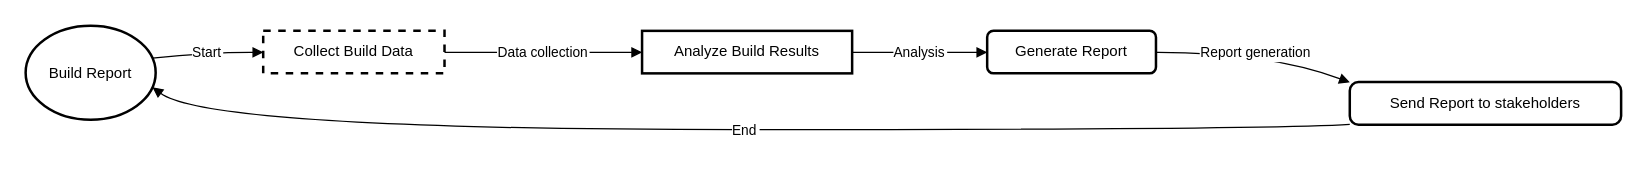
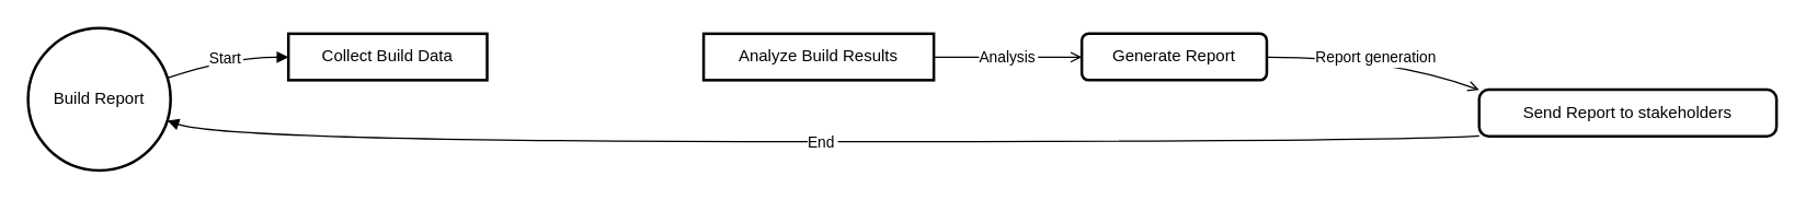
  <mxCell id="0" />
  <mxCell id="1" parent="0" />
- <mxCell id="2" value="Build Report" style="ellipse;aspect=fixed;strokeWidth=2;whiteSpace=wrap;" vertex="1" parent="1"><mxGeometry x="20" y="20" width="104" height="75" as="geometry" /></mxCell>
- <mxCell id="3" value="Collect Build Data" style="whiteSpace=wrap;strokeWidth=2;dashed=1;" vertex="1" parent="1"><mxGeometry x="210" y="24" width="145" height="34" as="geometry" /></mxCell>
+ <mxCell id="2" value="Build Report" style="ellipse;aspect=fixed;strokeWidth=2;whiteSpace=wrap;" vertex="1" parent="1"><mxGeometry width="104" height="104" as="geometry" x="20" y="20" /></mxCell>
+ <mxCell id="3" value="Collect Build Data" style="whiteSpace=wrap;strokeWidth=2;" vertex="1" parent="1"><mxGeometry x="210" y="24" width="145" height="34" as="geometry" /></mxCell>
  <mxCell id="4" value="Analyze Build Results" style="whiteSpace=wrap;strokeWidth=2;" vertex="1" parent="1"><mxGeometry x="513" y="24" width="168" height="34" as="geometry" /></mxCell>
  <mxCell id="5" value="Generate Report" style="whiteSpace=wrap;strokeWidth=2;rounded=1;" vertex="1" parent="1"><mxGeometry x="789" y="24" width="135" height="34" as="geometry" /></mxCell>
  <mxCell id="6" value="Send Report to stakeholders" style="rounded=1;absoluteArcSize=1;arcSize=14;whiteSpace=wrap;strokeWidth=2;" vertex="1" parent="1"><mxGeometry x="1079" y="65" width="217" height="34" as="geometry" /></mxCell>
  <mxCell id="7" value="Start" style="curved=1;startArrow=none;endArrow=block;exitX=0.999;exitY=0.338;entryX=-0.003;entryY=0.506;" edge="1" parent="1" source="2" target="3"><mxGeometry relative="1" as="geometry"><Array as="points"><mxPoint x="167" y="41" /></Array></mxGeometry></mxCell>
- <mxCell id="8" value="Data collection" style="curved=1;startArrow=none;endArrow=block;exitX=0.996;exitY=0.506;entryX=0.001;entryY=0.506;" edge="1" parent="1" source="3" target="4"><mxGeometry relative="1" as="geometry"><Array as="points" /></mxGeometry></mxCell>
- <mxCell id="9" value="Analysis" style="curved=1;startArrow=none;endArrow=block;exitX=1.0;exitY=0.506;entryX=0.002;entryY=0.506;" edge="1" parent="1" source="4" target="5"><mxGeometry relative="1" as="geometry"><Array as="points" /></mxGeometry></mxCell>
- <mxCell id="10" value="Report generation" style="curved=1;startArrow=none;endArrow=block;exitX=1.0;exitY=0.506;entryX=-0.002;entryY=0.004;" edge="1" parent="1" source="5" target="6"><mxGeometry relative="1" as="geometry"><Array as="points"><mxPoint x="1014" y="41" /></Array></mxGeometry></mxCell>
+ <mxCell id="9" value="Analysis" style="curved=1;startArrow=none;endArrow=open;exitX=1.0;exitY=0.506;entryX=0.002;entryY=0.506;" edge="1" parent="1" source="4" target="5"><mxGeometry relative="1" as="geometry"><Array as="points" /></mxGeometry></mxCell>
+ <mxCell id="10" value="Report generation" style="curved=1;startArrow=none;endArrow=open;exitX=1.0;exitY=0.506;entryX=-0.002;entryY=0.004;" edge="1" parent="1" source="5" target="6"><mxGeometry relative="1" as="geometry"><Array as="points"><mxPoint x="1014" y="41" /></Array></mxGeometry></mxCell>
  <mxCell id="11" value="End" style="curved=1;startArrow=none;endArrow=block;exitX=-0.002;exitY=0.994;entryX=0.999;entryY=0.662;" edge="1" parent="1" source="6" target="2"><mxGeometry relative="1" as="geometry"><Array as="points"><mxPoint x="1014" y="103" /><mxPoint x="167" y="103" /></Array></mxGeometry></mxCell>
